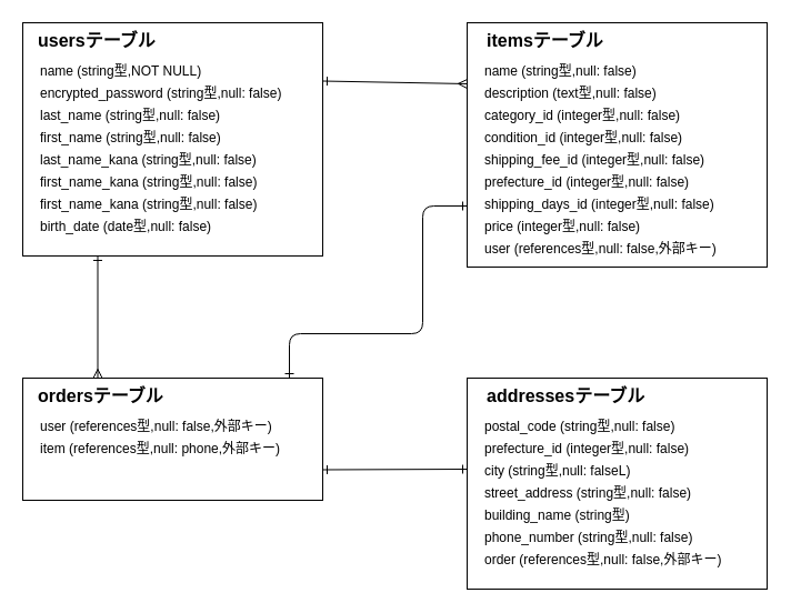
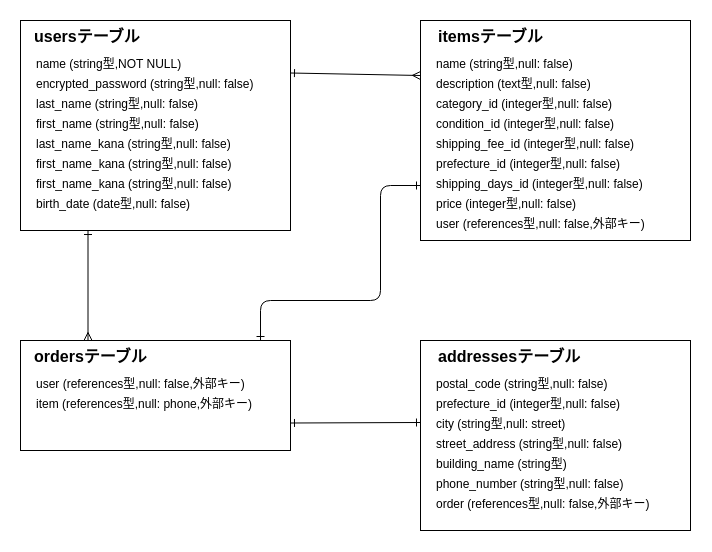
  <mxCell id="0" />
  <mxCell id="1" parent="0" />
  <mxCell id="2" style="edgeStyle=none;html=1;exitX=1;exitY=0.25;exitDx=0;exitDy=0;entryX=0;entryY=0.25;entryDx=0;entryDy=0;endArrow=ERmany;endFill=0;startArrow=ERone;startFill=0;" edge="1" parent="1" source="4" target="17"><mxGeometry relative="1" as="geometry" /></mxCell>
  <mxCell id="3" style="edgeStyle=none;html=1;exitX=0.25;exitY=1;exitDx=0;exitDy=0;entryX=0.25;entryY=0;entryDx=0;entryDy=0;endArrow=ERmany;endFill=0;startArrow=ERone;startFill=0;" edge="1" parent="1" source="4" target="13"><mxGeometry relative="1" as="geometry" /></mxCell>
  <mxCell id="4" value="　&lt;font style=&quot;font-size: 16px;&quot;&gt;&lt;b&gt;usersテーブル&lt;/b&gt;&lt;/font&gt;" style="whiteSpace=wrap;html=1;align=left;verticalAlign=top;" vertex="1" parent="1"><mxGeometry x="20" y="20" width="270" height="210" as="geometry" /></mxCell>
  <mxCell id="5" value="name (string型,NOT NULL)&amp;nbsp;" style="text;strokeColor=none;fillColor=none;spacingLeft=4;spacingRight=4;overflow=hidden;rotatable=0;points=[[0,0.5],[1,0.5]];portConstraint=eastwest;fontSize=12;whiteSpace=wrap;html=1;" vertex="1" parent="1"><mxGeometry x="30" y="50" width="210" height="30" as="geometry" /></mxCell>
  <mxCell id="6" value="encrypted_password (string型,null: false)&amp;nbsp;" style="text;strokeColor=none;fillColor=none;spacingLeft=4;spacingRight=4;overflow=hidden;rotatable=0;points=[[0,0.5],[1,0.5]];portConstraint=eastwest;fontSize=12;whiteSpace=wrap;html=1;" vertex="1" parent="1"><mxGeometry x="30" y="70" width="250" height="30" as="geometry" /></mxCell>
  <mxCell id="7" value="last_name (string型,null: false)&amp;nbsp;" style="text;strokeColor=none;fillColor=none;spacingLeft=4;spacingRight=4;overflow=hidden;rotatable=0;points=[[0,0.5],[1,0.5]];portConstraint=eastwest;fontSize=12;whiteSpace=wrap;html=1;" vertex="1" parent="1"><mxGeometry x="30" y="90" width="210" height="30" as="geometry" /></mxCell>
  <mxCell id="8" value="first_name (string型,null: false)&amp;nbsp;" style="text;strokeColor=none;fillColor=none;spacingLeft=4;spacingRight=4;overflow=hidden;rotatable=0;points=[[0,0.5],[1,0.5]];portConstraint=eastwest;fontSize=12;whiteSpace=wrap;html=1;" vertex="1" parent="1"><mxGeometry x="30" y="110" width="210" height="30" as="geometry" /></mxCell>
  <mxCell id="9" value="last_name_kana (string型,null: false)&amp;nbsp;" style="text;strokeColor=none;fillColor=none;spacingLeft=4;spacingRight=4;overflow=hidden;rotatable=0;points=[[0,0.5],[1,0.5]];portConstraint=eastwest;fontSize=12;whiteSpace=wrap;html=1;" vertex="1" parent="1"><mxGeometry x="30" y="130" width="210" height="30" as="geometry" /></mxCell>
  <mxCell id="10" value="first_name_kana (string型,null: false)&amp;nbsp;" style="text;strokeColor=none;fillColor=none;spacingLeft=4;spacingRight=4;overflow=hidden;rotatable=0;points=[[0,0.5],[1,0.5]];portConstraint=eastwest;fontSize=12;whiteSpace=wrap;html=1;" vertex="1" parent="1"><mxGeometry x="30" y="150" width="210" height="30" as="geometry" /></mxCell>
  <mxCell id="11" value="first_name_kana (string型,null: false)" style="text;strokeColor=none;fillColor=none;spacingLeft=4;spacingRight=4;overflow=hidden;rotatable=0;points=[[0,0.5],[1,0.5]];portConstraint=eastwest;fontSize=12;whiteSpace=wrap;html=1;" vertex="1" parent="1"><mxGeometry x="30" y="170" width="210" height="30" as="geometry" /></mxCell>
  <mxCell id="12" value="birth_date (date型,null: false)" style="text;strokeColor=none;fillColor=none;spacingLeft=4;spacingRight=4;overflow=hidden;rotatable=0;points=[[0,0.5],[1,0.5]];portConstraint=eastwest;fontSize=12;whiteSpace=wrap;html=1;" vertex="1" parent="1"><mxGeometry x="30" y="190" width="210" height="30" as="geometry" /></mxCell>
  <mxCell id="13" value="　&lt;font style=&quot;font-size: 16px;&quot;&gt;&lt;b&gt;ordersテーブル&lt;/b&gt;&lt;/font&gt;" style="whiteSpace=wrap;html=1;align=left;verticalAlign=top;" vertex="1" parent="1"><mxGeometry x="20" y="340" width="270" height="110" as="geometry" /></mxCell>
  <mxCell id="14" value="user (references型,null: false,外部キー)&amp;nbsp;" style="text;strokeColor=none;fillColor=none;spacingLeft=4;spacingRight=4;overflow=hidden;rotatable=0;points=[[0,0.5],[1,0.5]];portConstraint=eastwest;fontSize=12;whiteSpace=wrap;html=1;" vertex="1" parent="1"><mxGeometry x="30" y="370" width="230" height="30" as="geometry" /></mxCell>
  <mxCell id="15" value="item (references型,null: phone,外部キー)&amp;nbsp;" style="text;strokeColor=none;fillColor=none;spacingLeft=4;spacingRight=4;overflow=hidden;rotatable=0;points=[[0,0.5],[1,0.5]];portConstraint=eastwest;fontSize=12;whiteSpace=wrap;html=1;" vertex="1" parent="1"><mxGeometry x="30" y="390" width="250" height="30" as="geometry" /></mxCell>
  <mxCell id="16" style="edgeStyle=none;html=1;exitX=0;exitY=0.75;exitDx=0;exitDy=0;entryX=0.889;entryY=0;entryDx=0;entryDy=0;entryPerimeter=0;endArrow=ERone;endFill=0;startArrow=ERone;startFill=0;" edge="1" parent="1" source="17" target="13"><mxGeometry relative="1" as="geometry"><mxPoint x="300" y="185" as="targetPoint" /><Array as="points"><mxPoint x="380" y="185" /><mxPoint x="380" y="300" /><mxPoint x="260" y="300" /></Array></mxGeometry></mxCell>
  <mxCell id="17" value="&lt;font style=&quot;font-size: 16px;&quot;&gt;&lt;b&gt;　itemsテーブル&lt;/b&gt;&lt;/font&gt;" style="whiteSpace=wrap;html=1;align=left;verticalAlign=top;" vertex="1" parent="1"><mxGeometry x="420" y="20" width="270" height="220" as="geometry" /></mxCell>
  <mxCell id="18" value="name (string型,null: false)&amp;nbsp;" style="text;strokeColor=none;fillColor=none;spacingLeft=4;spacingRight=4;overflow=hidden;rotatable=0;points=[[0,0.5],[1,0.5]];portConstraint=eastwest;fontSize=12;whiteSpace=wrap;html=1;" vertex="1" parent="1"><mxGeometry x="430" y="50" width="210" height="30" as="geometry" /></mxCell>
  <mxCell id="19" value="description  (text型,null: false)&amp;nbsp;" style="text;strokeColor=none;fillColor=none;spacingLeft=4;spacingRight=4;overflow=hidden;rotatable=0;points=[[0,0.5],[1,0.5]];portConstraint=eastwest;fontSize=12;whiteSpace=wrap;html=1;" vertex="1" parent="1"><mxGeometry x="430" y="70" width="250" height="30" as="geometry" /></mxCell>
  <mxCell id="20" value="category_id (integer型,null: false)&amp;nbsp;" style="text;strokeColor=none;fillColor=none;spacingLeft=4;spacingRight=4;overflow=hidden;rotatable=0;points=[[0,0.5],[1,0.5]];portConstraint=eastwest;fontSize=12;whiteSpace=wrap;html=1;" vertex="1" parent="1"><mxGeometry x="430" y="90" width="210" height="30" as="geometry" /></mxCell>
  <mxCell id="21" value="condition_id (integer型,null: false)&amp;nbsp;" style="text;strokeColor=none;fillColor=none;spacingLeft=4;spacingRight=4;overflow=hidden;rotatable=0;points=[[0,0.5],[1,0.5]];portConstraint=eastwest;fontSize=12;whiteSpace=wrap;html=1;" vertex="1" parent="1"><mxGeometry x="430" y="110" width="210" height="30" as="geometry" /></mxCell>
  <mxCell id="22" value="shipping_fee_id (integer型,null: false)&amp;nbsp;" style="text;strokeColor=none;fillColor=none;spacingLeft=4;spacingRight=4;overflow=hidden;rotatable=0;points=[[0,0.5],[1,0.5]];portConstraint=eastwest;fontSize=12;whiteSpace=wrap;html=1;" vertex="1" parent="1"><mxGeometry x="430" y="130" width="230" height="30" as="geometry" /></mxCell>
  <mxCell id="23" value="prefecture_id (integer型,null: false)&amp;nbsp;" style="text;strokeColor=none;fillColor=none;spacingLeft=4;spacingRight=4;overflow=hidden;rotatable=0;points=[[0,0.5],[1,0.5]];portConstraint=eastwest;fontSize=12;whiteSpace=wrap;html=1;" vertex="1" parent="1"><mxGeometry x="430" y="150" width="210" height="30" as="geometry" /></mxCell>
  <mxCell id="24" value="shipping_days_id (integer型,null: false)&amp;nbsp;" style="text;strokeColor=none;fillColor=none;spacingLeft=4;spacingRight=4;overflow=hidden;rotatable=0;points=[[0,0.5],[1,0.5]];portConstraint=eastwest;fontSize=12;whiteSpace=wrap;html=1;" vertex="1" parent="1"><mxGeometry x="430" y="170" width="230" height="30" as="geometry" /></mxCell>
  <mxCell id="25" value="price (integer型,null: false)&amp;nbsp;" style="text;strokeColor=none;fillColor=none;spacingLeft=4;spacingRight=4;overflow=hidden;rotatable=0;points=[[0,0.5],[1,0.5]];portConstraint=eastwest;fontSize=12;whiteSpace=wrap;html=1;" vertex="1" parent="1"><mxGeometry x="430" y="190" width="210" height="30" as="geometry" /></mxCell>
  <mxCell id="26" value="&lt;font style=&quot;font-size: 16px;&quot;&gt;&lt;b&gt;　addressesテーブル&lt;/b&gt;&lt;/font&gt;" style="whiteSpace=wrap;html=1;align=left;verticalAlign=top;" vertex="1" parent="1"><mxGeometry x="420" y="340" width="270" height="190" as="geometry" /></mxCell>
  <mxCell id="27" value="postal_code (string型,null: false)&amp;nbsp;" style="text;strokeColor=none;fillColor=none;spacingLeft=4;spacingRight=4;overflow=hidden;rotatable=0;points=[[0,0.5],[1,0.5]];portConstraint=eastwest;fontSize=12;whiteSpace=wrap;html=1;" vertex="1" parent="1"><mxGeometry x="430" y="370" width="210" height="30" as="geometry" /></mxCell>
  <mxCell id="28" value="prefecture_id (integer型,null: false)&amp;nbsp;" style="text;strokeColor=none;fillColor=none;spacingLeft=4;spacingRight=4;overflow=hidden;rotatable=0;points=[[0,0.5],[1,0.5]];portConstraint=eastwest;fontSize=12;whiteSpace=wrap;html=1;" vertex="1" parent="1"><mxGeometry x="430" y="390" width="250" height="30" as="geometry" /></mxCell>
- <mxCell id="29" value="city (string型,null: falseL)&amp;nbsp;" style="text;strokeColor=none;fillColor=none;spacingLeft=4;spacingRight=4;overflow=hidden;rotatable=0;points=[[0,0.5],[1,0.5]];portConstraint=eastwest;fontSize=12;whiteSpace=wrap;html=1;" vertex="1" parent="1"><mxGeometry x="430" y="410" width="210" height="30" as="geometry" /></mxCell>
+ <mxCell id="29" value="city (string型,null: street)&amp;nbsp;" style="text;strokeColor=none;fillColor=none;spacingLeft=4;spacingRight=4;overflow=hidden;rotatable=0;points=[[0,0.5],[1,0.5]];portConstraint=eastwest;fontSize=12;whiteSpace=wrap;html=1;" vertex="1" parent="1"><mxGeometry x="430" y="410" width="210" height="30" as="geometry" /></mxCell>
  <mxCell id="30" value="street_address (string型,null: false)&amp;nbsp;" style="text;strokeColor=none;fillColor=none;spacingLeft=4;spacingRight=4;overflow=hidden;rotatable=0;points=[[0,0.5],[1,0.5]];portConstraint=eastwest;fontSize=12;whiteSpace=wrap;html=1;" vertex="1" parent="1"><mxGeometry x="430" y="430" width="210" height="30" as="geometry" /></mxCell>
  <mxCell id="31" value="building_name (string型)&amp;nbsp;" style="text;strokeColor=none;fillColor=none;spacingLeft=4;spacingRight=4;overflow=hidden;rotatable=0;points=[[0,0.5],[1,0.5]];portConstraint=eastwest;fontSize=12;whiteSpace=wrap;html=1;" vertex="1" parent="1"><mxGeometry x="430" y="450" width="210" height="30" as="geometry" /></mxCell>
  <mxCell id="32" value="phone_number (string型,null: false)&amp;nbsp;" style="text;strokeColor=none;fillColor=none;spacingLeft=4;spacingRight=4;overflow=hidden;rotatable=0;points=[[0,0.5],[1,0.5]];portConstraint=eastwest;fontSize=12;whiteSpace=wrap;html=1;" vertex="1" parent="1"><mxGeometry x="430" y="470" width="210" height="30" as="geometry" /></mxCell>
  <mxCell id="33" value="order (references型,null: false,外部キー)&amp;nbsp;" style="text;strokeColor=none;fillColor=none;spacingLeft=4;spacingRight=4;overflow=hidden;rotatable=0;points=[[0,0.5],[1,0.5]];portConstraint=eastwest;fontSize=12;whiteSpace=wrap;html=1;" vertex="1" parent="1"><mxGeometry x="430" y="490" width="230" height="30" as="geometry" /></mxCell>
  <mxCell id="34" value="user (references型,null: false,外部キー)&amp;nbsp;" style="text;strokeColor=none;fillColor=none;spacingLeft=4;spacingRight=4;overflow=hidden;rotatable=0;points=[[0,0.5],[1,0.5]];portConstraint=eastwest;fontSize=12;whiteSpace=wrap;html=1;" vertex="1" parent="1"><mxGeometry x="430" y="210" width="230" height="30" as="geometry" /></mxCell>
  <mxCell id="35" style="edgeStyle=none;html=1;exitX=1;exitY=0.75;exitDx=0;exitDy=0;endArrow=ERone;endFill=0;startArrow=ERone;startFill=0;" edge="1" parent="1" source="13"><mxGeometry relative="1" as="geometry"><mxPoint x="420" y="422" as="targetPoint" /></mxGeometry></mxCell>
